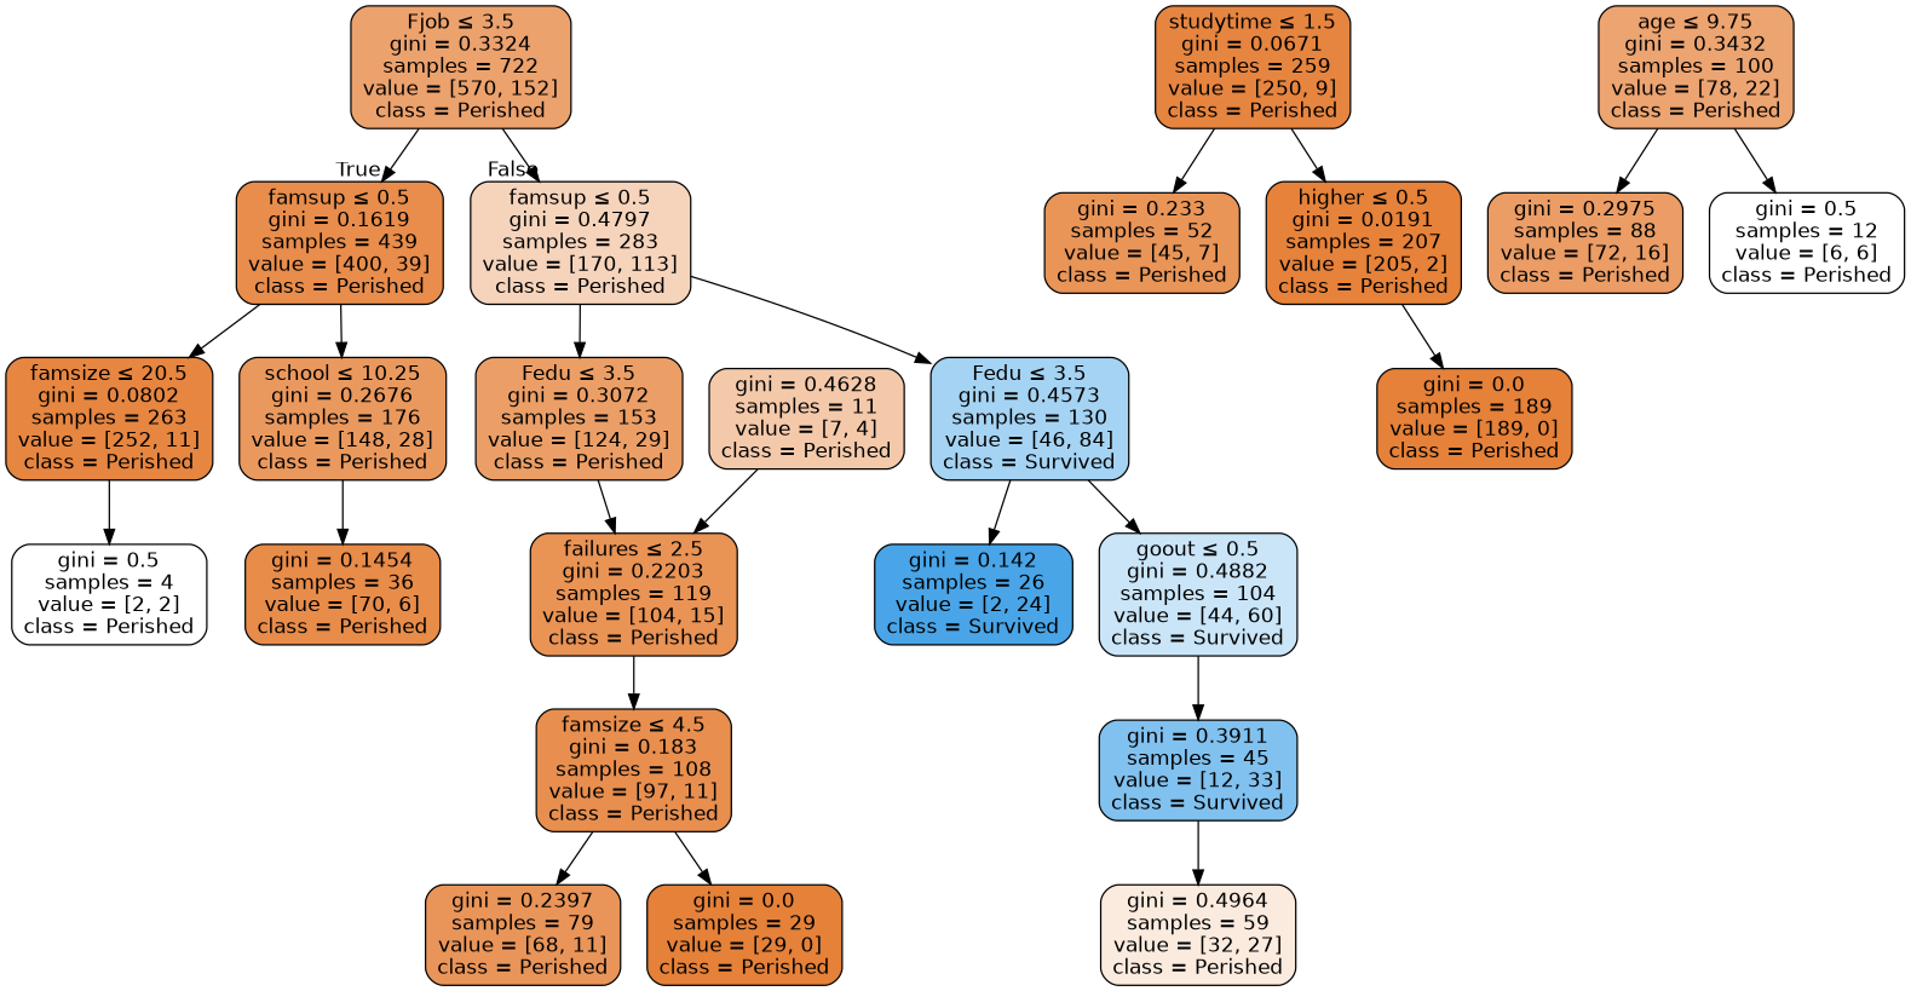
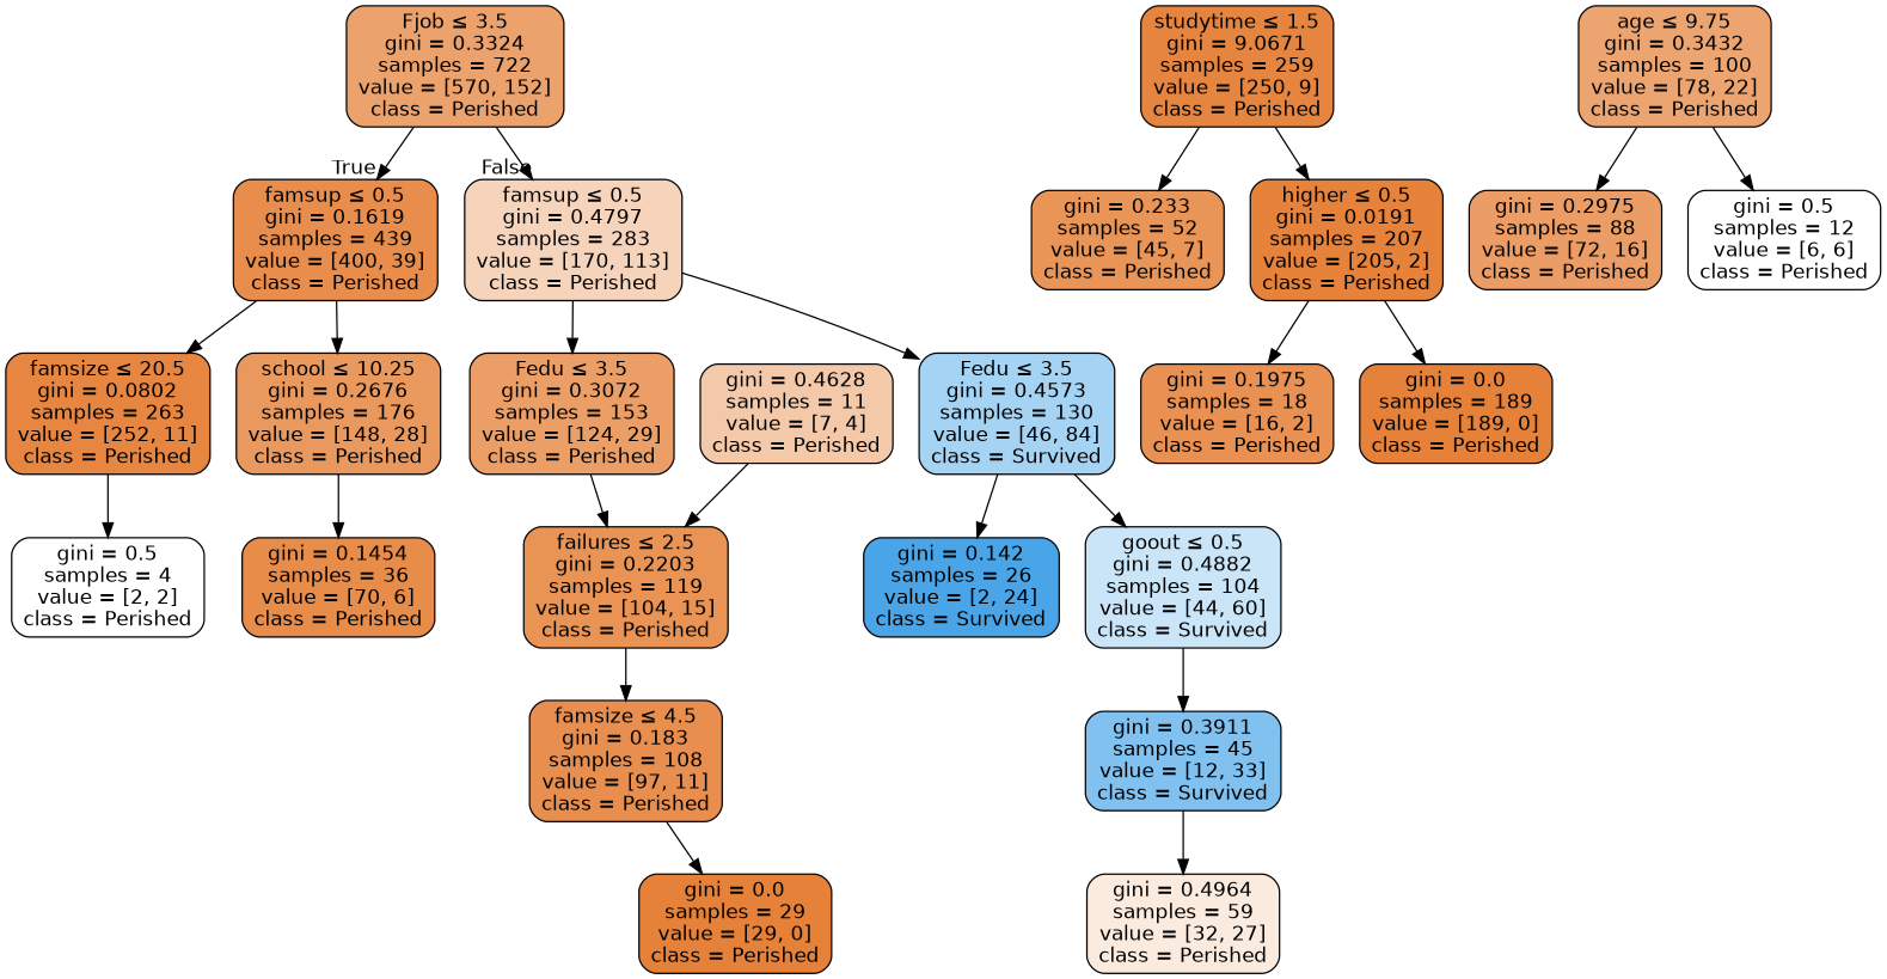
  digraph {
    node [color=black fillcolor="#e5813900" fontname=helvetica shape=box style="filled, rounded"]
    edge [fontname=helvetica]
    n1 [fillcolor="#e58139bb" label=<Fjob &le; 3.5<br/>gini = 0.3324<br/>samples = 722<br/>value = [570, 152]<br/>class = Perished>]
    n2 [fillcolor="#e58139e6" label=<famsup &le; 0.5<br/>gini = 0.1619<br/>samples = 439<br/>value = [400, 39]<br/>class = Perished>]
    n3 [fillcolor="#e5813956" label=<famsup &le; 0.5<br/>gini = 0.4797<br/>samples = 283<br/>value = [170, 113]<br/>class = Perished>]
    n4 [fillcolor="#e58139f4" label=<famsize &le; 20.5<br/>gini = 0.0802<br/>samples = 263<br/>value = [252, 11]<br/>class = Perished>]
    n5 [fillcolor="#e58139cf" label=<school &le; 10.25<br/>gini = 0.2676<br/>samples = 176<br/>value = [148, 28]<br/>class = Perished>]
    n6 [fillcolor="#e58139c3" label=<Fedu &le; 3.5<br/>gini = 0.3072<br/>samples = 153<br/>value = [124, 29]<br/>class = Perished>]
    n7 [fillcolor="#399de573" label=<Fedu &le; 3.5<br/>gini = 0.4573<br/>samples = 130<br/>value = [46, 84]<br/>class = Survived>]
    n8 [label=<gini = 0.5<br/>samples = 4<br/>value = [2, 2]<br/>class = Perished>]
    n9 [fillcolor="#e58139e9" label=<gini = 0.1454<br/>samples = 36<br/>value = [70, 6]<br/>class = Perished>]
-   n10 [fillcolor="#e58139f6" label=<studytime &le; 1.5<br/>gini = 0.0671<br/>samples = 259<br/>value = [250, 9]<br/>class = Perished>]
+   n10 [fillcolor="#e58139f6" label=<studytime &le; 1.5<br/>gini = 9.0671<br/>samples = 259<br/>value = [250, 9]<br/>class = Perished>]
    n11 [fillcolor="#e58139d7" label=<gini = 0.233<br/>samples = 52<br/>value = [45, 7]<br/>class = Perished>]
    n12 [fillcolor="#e58139fd" label=<higher &le; 0.5<br/>gini = 0.0191<br/>samples = 207<br/>value = [205, 2]<br/>class = Perished>]
+   n13 [fillcolor="#e58139df" label=<gini = 0.1975<br/>samples = 18<br/>value = [16, 2]<br/>class = Perished>]
    n14 [fillcolor="#e58139ff" label=<gini = 0.0<br/>samples = 189<br/>value = [189, 0]<br/>class = Perished>]
    n15 [fillcolor="#e58139b7" label=<age &le; 9.75<br/>gini = 0.3432<br/>samples = 100<br/>value = [78, 22]<br/>class = Perished>]
    n16 [fillcolor="#e58139c6" label=<gini = 0.2975<br/>samples = 88<br/>value = [72, 16]<br/>class = Perished>]
    n17 [label=<gini = 0.5<br/>samples = 12<br/>value = [6, 6]<br/>class = Perished>]
    n18 [fillcolor="#e58139da" label=<failures &le; 2.5<br/>gini = 0.2203<br/>samples = 119<br/>value = [104, 15]<br/>class = Perished>]
    n19 [fillcolor="#399de5ea" label=<gini = 0.142<br/>samples = 26<br/>value = [2, 24]<br/>class = Survived>]
    n20 [fillcolor="#399de544" label=<goout &le; 0.5<br/>gini = 0.4882<br/>samples = 104<br/>value = [44, 60]<br/>class = Survived>]
    n21 [fillcolor="#e58139e2" label=<famsize &le; 4.5<br/>gini = 0.183<br/>samples = 108<br/>value = [97, 11]<br/>class = Perished>]
-   n22 [fillcolor="#e58139d6" label=<gini = 0.2397<br/>samples = 79<br/>value = [68, 11]<br/>class = Perished>]
    n23 [fillcolor="#e58139ff" label=<gini = 0.0<br/>samples = 29<br/>value = [29, 0]<br/>class = Perished>]
    n24 [fillcolor="#e581396d" label=<gini = 0.4628<br/>samples = 11<br/>value = [7, 4]<br/>class = Perished>]
    n25 [fillcolor="#399de5a2" label=<gini = 0.3911<br/>samples = 45<br/>value = [12, 33]<br/>class = Survived>]
    n26 [fillcolor="#e5813928" label=<gini = 0.4964<br/>samples = 59<br/>value = [32, 27]<br/>class = Perished>]
    n1 -> n2 [headlabel=True labelangle=45 labeldistance=2.5]
    n1 -> n3 [headlabel=False labelangle=-45 labeldistance=2.5]
    n2 -> n4
    n2 -> n5
    n3 -> n6
    n3 -> n7
    n4 -> n8
    n5 -> n9
    n6 -> n18
    n7 -> n19
    n7 -> n20
    n10 -> n11
    n10 -> n12
+   n12 -> n13
    n12 -> n14
    n15 -> n16
    n15 -> n17
    n18 -> n21
    n20 -> n25
-   n21 -> n22
    n21 -> n23
    n24 -> n18
    n25 -> n26
  }
